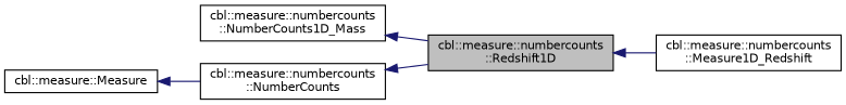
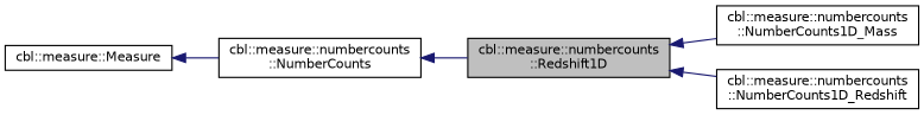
  digraph {
    fontname="DejaVu Sans"
    rankdir=LR
    node [color=black fillcolor=white fontname="DejaVu Sans" fontsize=10 shape=record style=filled]
    edge [color=midnightblue dir=back fontname="DejaVu Sans" fontsize=10 labelfontname=Helvetica labelfontsize=10 style=solid]
    n1 [fillcolor=grey75 fontcolor=black height=0.2 label="cbl::measure::numbercounts\l::Redshift1D" width=0.4]
    n2 [height=0.2 label="cbl::measure::numbercounts\l::NumberCounts1D_Mass" width=0.4]
-   n3 [height=0.2 label="cbl::measure::numbercounts\l::Measure1D_Redshift" width=0.4]
+   n3 [height=0.2 label="cbl::measure::numbercounts\l::NumberCounts1D_Redshift" width=0.4]
    n4 [height=0.2 label="cbl::measure::numbercounts\l::NumberCounts" width=0.4]
    n5 [height=0.2 label="cbl::measure::Measure" width=0.4]
-   n2 -> n1
+   n1 -> n2
    n1 -> n3
    n4 -> n1
    n5 -> n4
  }
